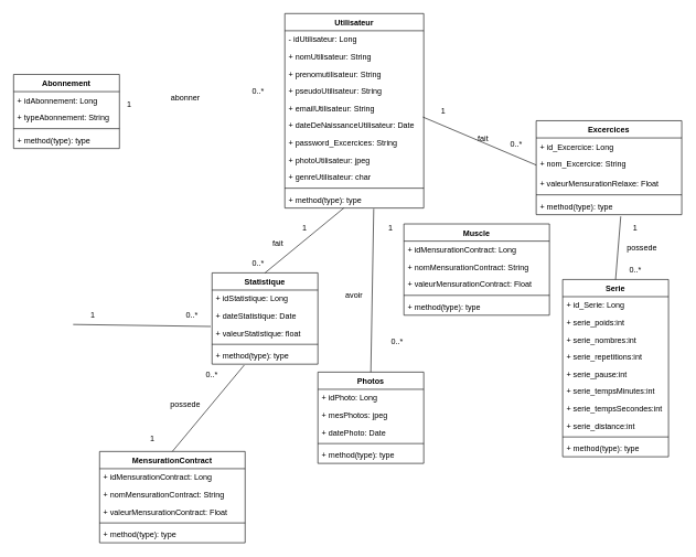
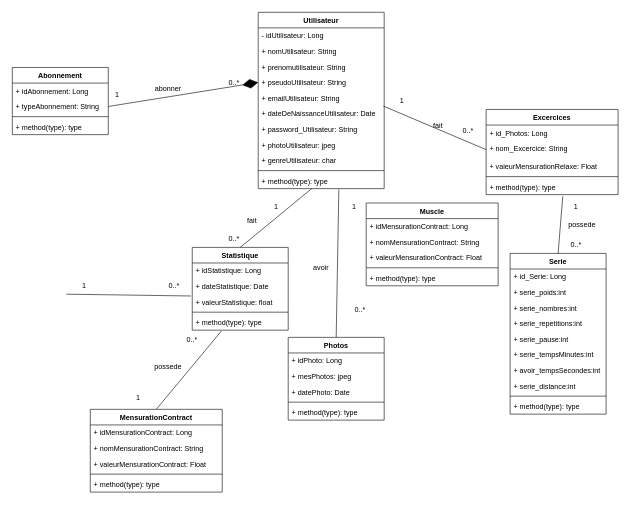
  <mxCell id="0" />
  <mxCell id="1" parent="0" />
  <mxCell id="2" value="Utilisateur" style="swimlane;fontStyle=1;align=center;verticalAlign=top;childLayout=stackLayout;horizontal=1;startSize=26;horizontalStack=0;resizeParent=1;resizeParentMax=0;resizeLast=0;collapsible=1;marginBottom=0;" parent="1" vertex="1"><mxGeometry x="430" y="20" width="210" height="294" as="geometry"><mxRectangle x="230" y="80" width="100" height="30" as="alternateBounds" /></mxGeometry></mxCell>
  <mxCell id="3" value="- idUtilisateur: Long" style="text;strokeColor=none;fillColor=none;align=left;verticalAlign=top;spacingLeft=4;spacingRight=4;overflow=hidden;rotatable=0;points=[[0,0.5],[1,0.5]];portConstraint=eastwest;" parent="2" vertex="1"><mxGeometry y="26" width="210" height="26" as="geometry" /></mxCell>
  <mxCell id="4" value="+ nomUtilisateur: String" style="text;strokeColor=none;fillColor=none;align=left;verticalAlign=top;spacingLeft=4;spacingRight=4;overflow=hidden;rotatable=0;points=[[0,0.5],[1,0.5]];portConstraint=eastwest;" parent="2" vertex="1"><mxGeometry y="52" width="210" height="26" as="geometry" /></mxCell>
  <mxCell id="5" value="+ prenomutilisateur: String" style="text;strokeColor=none;fillColor=none;align=left;verticalAlign=top;spacingLeft=4;spacingRight=4;overflow=hidden;rotatable=0;points=[[0,0.5],[1,0.5]];portConstraint=eastwest;" parent="2" vertex="1"><mxGeometry y="78" width="210" height="26" as="geometry" /></mxCell>
  <mxCell id="6" value="+ pseudoUtilisateur: String" style="text;strokeColor=none;fillColor=none;align=left;verticalAlign=top;spacingLeft=4;spacingRight=4;overflow=hidden;rotatable=0;points=[[0,0.5],[1,0.5]];portConstraint=eastwest;" parent="2" vertex="1"><mxGeometry y="104" width="210" height="26" as="geometry" /></mxCell>
  <mxCell id="7" value="+ emailUtilisateur: String" style="text;strokeColor=none;fillColor=none;align=left;verticalAlign=top;spacingLeft=4;spacingRight=4;overflow=hidden;rotatable=0;points=[[0,0.5],[1,0.5]];portConstraint=eastwest;" parent="2" vertex="1"><mxGeometry y="130" width="210" height="26" as="geometry" /></mxCell>
  <mxCell id="8" value="+ dateDeNaissanceUtilisateur: Date" style="text;strokeColor=none;fillColor=none;align=left;verticalAlign=top;spacingLeft=4;spacingRight=4;overflow=hidden;rotatable=0;points=[[0,0.5],[1,0.5]];portConstraint=eastwest;" parent="2" vertex="1"><mxGeometry y="156" width="210" height="26" as="geometry" /></mxCell>
- <mxCell id="9" value="+ password_Excercices: String" style="text;strokeColor=none;fillColor=none;align=left;verticalAlign=top;spacingLeft=4;spacingRight=4;overflow=hidden;rotatable=0;points=[[0,0.5],[1,0.5]];portConstraint=eastwest;" parent="2" vertex="1"><mxGeometry y="182" width="210" height="26" as="geometry" /></mxCell>
+ <mxCell id="9" value="+ password_Utilisateur: String" style="text;strokeColor=none;fillColor=none;align=left;verticalAlign=top;spacingLeft=4;spacingRight=4;overflow=hidden;rotatable=0;points=[[0,0.5],[1,0.5]];portConstraint=eastwest;" parent="2" vertex="1"><mxGeometry y="182" width="210" height="26" as="geometry" /></mxCell>
  <mxCell id="10" value="+ photoUtilisateur: jpeg" style="text;strokeColor=none;fillColor=none;align=left;verticalAlign=top;spacingLeft=4;spacingRight=4;overflow=hidden;rotatable=0;points=[[0,0.5],[1,0.5]];portConstraint=eastwest;" parent="2" vertex="1"><mxGeometry y="208" width="210" height="26" as="geometry" /></mxCell>
  <mxCell id="11" value="+ genreUtilisateur: char" style="text;strokeColor=none;fillColor=none;align=left;verticalAlign=top;spacingLeft=4;spacingRight=4;overflow=hidden;rotatable=0;points=[[0,0.5],[1,0.5]];portConstraint=eastwest;" parent="2" vertex="1"><mxGeometry y="234" width="210" height="26" as="geometry" /></mxCell>
  <mxCell id="12" value="" style="line;strokeWidth=1;fillColor=none;align=left;verticalAlign=middle;spacingTop=-1;spacingLeft=3;spacingRight=3;rotatable=0;labelPosition=right;points=[];portConstraint=eastwest;strokeColor=inherit;" parent="2" vertex="1"><mxGeometry y="260" width="210" height="8" as="geometry" /></mxCell>
  <mxCell id="13" value="+ method(type): type" style="text;strokeColor=none;fillColor=none;align=left;verticalAlign=top;spacingLeft=4;spacingRight=4;overflow=hidden;rotatable=0;points=[[0,0.5],[1,0.5]];portConstraint=eastwest;" parent="2" vertex="1"><mxGeometry y="268" width="210" height="26" as="geometry" /></mxCell>
  <mxCell id="14" value="Statistique" style="swimlane;fontStyle=1;align=center;verticalAlign=top;childLayout=stackLayout;horizontal=1;startSize=26;horizontalStack=0;resizeParent=1;resizeParentMax=0;resizeLast=0;collapsible=1;marginBottom=0;" parent="1" vertex="1"><mxGeometry x="320" y="412" width="160" height="138" as="geometry" /></mxCell>
  <mxCell id="15" value="+ idStatistique: Long" style="text;strokeColor=none;fillColor=none;align=left;verticalAlign=top;spacingLeft=4;spacingRight=4;overflow=hidden;rotatable=0;points=[[0,0.5],[1,0.5]];portConstraint=eastwest;" parent="14" vertex="1"><mxGeometry y="26" width="160" height="26" as="geometry" /></mxCell>
  <mxCell id="16" value="+ dateStatistique: Date" style="text;strokeColor=none;fillColor=none;align=left;verticalAlign=top;spacingLeft=4;spacingRight=4;overflow=hidden;rotatable=0;points=[[0,0.5],[1,0.5]];portConstraint=eastwest;" parent="14" vertex="1"><mxGeometry y="52" width="160" height="26" as="geometry" /></mxCell>
  <mxCell id="17" value="+ valeurStatistique: float&#10;" style="text;strokeColor=none;fillColor=none;align=left;verticalAlign=top;spacingLeft=4;spacingRight=4;overflow=hidden;rotatable=0;points=[[0,0.5],[1,0.5]];portConstraint=eastwest;" parent="14" vertex="1"><mxGeometry y="78" width="160" height="26" as="geometry" /></mxCell>
  <mxCell id="18" value="" style="line;strokeWidth=1;fillColor=none;align=left;verticalAlign=middle;spacingTop=-1;spacingLeft=3;spacingRight=3;rotatable=0;labelPosition=right;points=[];portConstraint=eastwest;strokeColor=inherit;" parent="14" vertex="1"><mxGeometry y="104" width="160" height="8" as="geometry" /></mxCell>
  <mxCell id="19" value="+ method(type): type" style="text;strokeColor=none;fillColor=none;align=left;verticalAlign=top;spacingLeft=4;spacingRight=4;overflow=hidden;rotatable=0;points=[[0,0.5],[1,0.5]];portConstraint=eastwest;" parent="14" vertex="1"><mxGeometry y="112" width="160" height="26" as="geometry" /></mxCell>
  <mxCell id="20" value="Excercices" style="swimlane;fontStyle=1;align=center;verticalAlign=top;childLayout=stackLayout;horizontal=1;startSize=26;horizontalStack=0;resizeParent=1;resizeParentMax=0;resizeLast=0;collapsible=1;marginBottom=0;" parent="1" vertex="1"><mxGeometry x="810" y="182" width="220" height="142" as="geometry" /></mxCell>
- <mxCell id="21" value="+ id_Excercice: Long" style="text;strokeColor=none;fillColor=none;align=left;verticalAlign=top;spacingLeft=4;spacingRight=4;overflow=hidden;rotatable=0;points=[[0,0.5],[1,0.5]];portConstraint=eastwest;" parent="20" vertex="1"><mxGeometry y="26" width="220" height="26" as="geometry" /></mxCell>
+ <mxCell id="21" value="+ id_Photos: Long" style="text;strokeColor=none;fillColor=none;align=left;verticalAlign=top;spacingLeft=4;spacingRight=4;overflow=hidden;rotatable=0;points=[[0,0.5],[1,0.5]];portConstraint=eastwest;" parent="20" vertex="1"><mxGeometry y="26" width="220" height="26" as="geometry" /></mxCell>
  <mxCell id="22" value="+ nom_Excercice: String" style="text;strokeColor=none;fillColor=none;align=left;verticalAlign=top;spacingLeft=4;spacingRight=4;overflow=hidden;rotatable=0;points=[[0,0.5],[1,0.5]];portConstraint=eastwest;" parent="20" vertex="1"><mxGeometry y="52" width="220" height="30" as="geometry" /></mxCell>
  <mxCell id="23" value="+ valeurMensurationRelaxe: Float&#10;" style="text;strokeColor=none;fillColor=none;align=left;verticalAlign=top;spacingLeft=4;spacingRight=4;overflow=hidden;rotatable=0;points=[[0,0.5],[1,0.5]];portConstraint=eastwest;" parent="20" vertex="1"><mxGeometry y="82" width="220" height="26" as="geometry" /></mxCell>
  <mxCell id="24" value="" style="line;strokeWidth=1;fillColor=none;align=left;verticalAlign=middle;spacingTop=-1;spacingLeft=3;spacingRight=3;rotatable=0;labelPosition=right;points=[];portConstraint=eastwest;strokeColor=inherit;" parent="20" vertex="1"><mxGeometry y="108" width="220" height="8" as="geometry" /></mxCell>
  <mxCell id="25" value="+ method(type): type" style="text;strokeColor=none;fillColor=none;align=left;verticalAlign=top;spacingLeft=4;spacingRight=4;overflow=hidden;rotatable=0;points=[[0,0.5],[1,0.5]];portConstraint=eastwest;" parent="20" vertex="1"><mxGeometry y="116" width="220" height="26" as="geometry" /></mxCell>
  <mxCell id="26" value="MensurationContract" style="swimlane;fontStyle=1;align=center;verticalAlign=top;childLayout=stackLayout;horizontal=1;startSize=26;horizontalStack=0;resizeParent=1;resizeParentMax=0;resizeLast=0;collapsible=1;marginBottom=0;" parent="1" vertex="1"><mxGeometry x="150" y="682" width="220" height="138" as="geometry" /></mxCell>
  <mxCell id="27" value="+ idMensurationContract: Long" style="text;strokeColor=none;fillColor=none;align=left;verticalAlign=top;spacingLeft=4;spacingRight=4;overflow=hidden;rotatable=0;points=[[0,0.5],[1,0.5]];portConstraint=eastwest;" parent="26" vertex="1"><mxGeometry y="26" width="220" height="26" as="geometry" /></mxCell>
  <mxCell id="28" value="+ nomMensurationContract: String" style="text;strokeColor=none;fillColor=none;align=left;verticalAlign=top;spacingLeft=4;spacingRight=4;overflow=hidden;rotatable=0;points=[[0,0.5],[1,0.5]];portConstraint=eastwest;" parent="26" vertex="1"><mxGeometry y="52" width="220" height="26" as="geometry" /></mxCell>
  <mxCell id="29" value="+ valeurMensurationContract: Float&#10;" style="text;strokeColor=none;fillColor=none;align=left;verticalAlign=top;spacingLeft=4;spacingRight=4;overflow=hidden;rotatable=0;points=[[0,0.5],[1,0.5]];portConstraint=eastwest;" parent="26" vertex="1"><mxGeometry y="78" width="220" height="26" as="geometry" /></mxCell>
  <mxCell id="30" value="" style="line;strokeWidth=1;fillColor=none;align=left;verticalAlign=middle;spacingTop=-1;spacingLeft=3;spacingRight=3;rotatable=0;labelPosition=right;points=[];portConstraint=eastwest;strokeColor=inherit;" parent="26" vertex="1"><mxGeometry y="104" width="220" height="8" as="geometry" /></mxCell>
  <mxCell id="31" value="+ method(type): type" style="text;strokeColor=none;fillColor=none;align=left;verticalAlign=top;spacingLeft=4;spacingRight=4;overflow=hidden;rotatable=0;points=[[0,0.5],[1,0.5]];portConstraint=eastwest;" parent="26" vertex="1"><mxGeometry y="112" width="220" height="26" as="geometry" /></mxCell>
  <mxCell id="32" value="" style="endArrow=none;html=1;rounded=0;exitX=0.5;exitY=0;exitDx=0;exitDy=0;entryX=0.304;entryY=1.055;entryDx=0;entryDy=0;entryPerimeter=0;" parent="1" source="26" target="19" edge="1"><mxGeometry width="50" height="50" relative="1" as="geometry"><mxPoint x="530" y="482" as="sourcePoint" /><mxPoint x="580" y="432" as="targetPoint" /></mxGeometry></mxCell>
  <mxCell id="33" value="possede" style="text;html=1;strokeColor=none;fillColor=none;align=center;verticalAlign=middle;whiteSpace=wrap;rounded=0;" parent="1" vertex="1"><mxGeometry x="250" y="596.5" width="60" height="30" as="geometry" /></mxCell>
  <mxCell id="34" value="fait" style="text;html=1;strokeColor=none;fillColor=none;align=center;verticalAlign=middle;whiteSpace=wrap;rounded=0;" parent="1" vertex="1"><mxGeometry x="700" y="194" width="60" height="30" as="geometry" /></mxCell>
  <mxCell id="35" value="" style="endArrow=none;html=1;rounded=0;exitX=0;exitY=0.5;exitDx=0;exitDy=0;entryX=0.994;entryY=0.017;entryDx=0;entryDy=0;entryPerimeter=0;" parent="1" source="22" target="8" edge="1"><mxGeometry width="50" height="50" relative="1" as="geometry"><mxPoint x="530" y="482" as="sourcePoint" /><mxPoint x="580" y="432" as="targetPoint" /></mxGeometry></mxCell>
  <mxCell id="36" value="1" style="text;html=1;strokeColor=none;fillColor=none;align=center;verticalAlign=middle;whiteSpace=wrap;rounded=0;" parent="1" vertex="1"><mxGeometry x="200" y="648" width="60" height="30" as="geometry" /></mxCell>
  <mxCell id="37" value="0..*" style="text;html=1;strokeColor=none;fillColor=none;align=center;verticalAlign=middle;whiteSpace=wrap;rounded=0;" parent="1" vertex="1"><mxGeometry x="290" y="550" width="60" height="32" as="geometry" /></mxCell>
  <mxCell id="38" value="0..*" style="text;html=1;strokeColor=none;fillColor=none;align=center;verticalAlign=middle;whiteSpace=wrap;rounded=0;" parent="1" vertex="1"><mxGeometry x="750" y="202" width="60" height="32" as="geometry" /></mxCell>
  <mxCell id="39" value="1" style="text;html=1;strokeColor=none;fillColor=none;align=center;verticalAlign=middle;whiteSpace=wrap;rounded=0;" parent="1" vertex="1"><mxGeometry x="640" y="152" width="60" height="30" as="geometry" /></mxCell>
  <mxCell id="40" value="fait" style="text;html=1;strokeColor=none;fillColor=none;align=center;verticalAlign=middle;whiteSpace=wrap;rounded=0;" parent="1" vertex="1"><mxGeometry x="390" y="352" width="60" height="30" as="geometry" /></mxCell>
  <mxCell id="41" value="" style="endArrow=none;html=1;rounded=0;exitX=0.5;exitY=0;exitDx=0;exitDy=0;" parent="1" source="14" target="13" edge="1"><mxGeometry width="50" height="50" relative="1" as="geometry"><mxPoint x="530" y="592" as="sourcePoint" /><mxPoint x="580" y="542" as="targetPoint" /></mxGeometry></mxCell>
  <mxCell id="42" value="0..*" style="text;html=1;strokeColor=none;fillColor=none;align=center;verticalAlign=middle;whiteSpace=wrap;rounded=0;" parent="1" vertex="1"><mxGeometry x="360" y="382" width="60" height="30" as="geometry" /></mxCell>
  <mxCell id="43" value="1" style="text;html=1;strokeColor=none;fillColor=none;align=center;verticalAlign=middle;whiteSpace=wrap;rounded=0;" parent="1" vertex="1"><mxGeometry x="430" y="330" width="60" height="30" as="geometry" /></mxCell>
  <mxCell id="44" value="Photos" style="swimlane;fontStyle=1;align=center;verticalAlign=top;childLayout=stackLayout;horizontal=1;startSize=26;horizontalStack=0;resizeParent=1;resizeParentMax=0;resizeLast=0;collapsible=1;marginBottom=0;" parent="1" vertex="1"><mxGeometry x="480" y="562" width="160" height="138" as="geometry" /></mxCell>
  <mxCell id="45" value="+ idPhoto: Long" style="text;strokeColor=none;fillColor=none;align=left;verticalAlign=top;spacingLeft=4;spacingRight=4;overflow=hidden;rotatable=0;points=[[0,0.5],[1,0.5]];portConstraint=eastwest;" parent="44" vertex="1"><mxGeometry y="26" width="160" height="26" as="geometry" /></mxCell>
  <mxCell id="46" value="+ mesPhotos: jpeg" style="text;strokeColor=none;fillColor=none;align=left;verticalAlign=top;spacingLeft=4;spacingRight=4;overflow=hidden;rotatable=0;points=[[0,0.5],[1,0.5]];portConstraint=eastwest;" parent="44" vertex="1"><mxGeometry y="52" width="160" height="26" as="geometry" /></mxCell>
  <mxCell id="47" value="+ datePhoto: Date" style="text;strokeColor=none;fillColor=none;align=left;verticalAlign=top;spacingLeft=4;spacingRight=4;overflow=hidden;rotatable=0;points=[[0,0.5],[1,0.5]];portConstraint=eastwest;" parent="44" vertex="1"><mxGeometry y="78" width="160" height="26" as="geometry" /></mxCell>
  <mxCell id="48" value="" style="line;strokeWidth=1;fillColor=none;align=left;verticalAlign=middle;spacingTop=-1;spacingLeft=3;spacingRight=3;rotatable=0;labelPosition=right;points=[];portConstraint=eastwest;strokeColor=inherit;" parent="44" vertex="1"><mxGeometry y="104" width="160" height="8" as="geometry" /></mxCell>
  <mxCell id="49" value="+ method(type): type" style="text;strokeColor=none;fillColor=none;align=left;verticalAlign=top;spacingLeft=4;spacingRight=4;overflow=hidden;rotatable=0;points=[[0,0.5],[1,0.5]];portConstraint=eastwest;" parent="44" vertex="1"><mxGeometry y="112" width="160" height="26" as="geometry" /></mxCell>
  <mxCell id="50" value="" style="endArrow=none;html=1;rounded=0;entryX=0.64;entryY=1.045;entryDx=0;entryDy=0;entryPerimeter=0;exitX=0.5;exitY=0;exitDx=0;exitDy=0;" parent="1" source="44" target="13" edge="1"><mxGeometry width="50" height="50" relative="1" as="geometry"><mxPoint x="530" y="482" as="sourcePoint" /><mxPoint x="580" y="432" as="targetPoint" /></mxGeometry></mxCell>
  <mxCell id="51" value="avoir" style="text;html=1;strokeColor=none;fillColor=none;align=center;verticalAlign=middle;whiteSpace=wrap;rounded=0;" parent="1" vertex="1"><mxGeometry x="505" y="432" width="60" height="30" as="geometry" /></mxCell>
  <mxCell id="52" value="1" style="text;html=1;strokeColor=none;fillColor=none;align=center;verticalAlign=middle;whiteSpace=wrap;rounded=0;" parent="1" vertex="1"><mxGeometry x="560" y="330" width="60" height="30" as="geometry" /></mxCell>
  <mxCell id="53" value="0..*" style="text;html=1;strokeColor=none;fillColor=none;align=center;verticalAlign=middle;whiteSpace=wrap;rounded=0;" parent="1" vertex="1"><mxGeometry x="570" y="502" width="60" height="30" as="geometry" /></mxCell>
  <mxCell id="54" value="" style="endArrow=none;html=1;rounded=0;exitX=1;exitY=0.5;exitDx=0;exitDy=0;entryX=-0.013;entryY=0.116;entryDx=0;entryDy=0;entryPerimeter=0;" parent="1" target="17" edge="1"><mxGeometry width="50" height="50" relative="1" as="geometry"><mxPoint x="110" y="490" as="sourcePoint" /><mxPoint x="550" y="542" as="targetPoint" /></mxGeometry></mxCell>
  <mxCell id="55" value="1" style="text;html=1;strokeColor=none;fillColor=none;align=center;verticalAlign=middle;whiteSpace=wrap;rounded=0;" parent="1" vertex="1"><mxGeometry x="110" y="462" width="60" height="30" as="geometry" /></mxCell>
  <mxCell id="56" value="0..*" style="text;html=1;strokeColor=none;fillColor=none;align=center;verticalAlign=middle;whiteSpace=wrap;rounded=0;" parent="1" vertex="1"><mxGeometry x="260" y="462" width="60" height="30" as="geometry" /></mxCell>
  <mxCell id="57" value="Abonnement" style="swimlane;fontStyle=1;align=center;verticalAlign=top;childLayout=stackLayout;horizontal=1;startSize=26;horizontalStack=0;resizeParent=1;resizeParentMax=0;resizeLast=0;collapsible=1;marginBottom=0;" parent="1" vertex="1"><mxGeometry x="20" y="112" width="160" height="112" as="geometry" /></mxCell>
  <mxCell id="58" value="+ idAbonnement: Long" style="text;strokeColor=none;fillColor=none;align=left;verticalAlign=top;spacingLeft=4;spacingRight=4;overflow=hidden;rotatable=0;points=[[0,0.5],[1,0.5]];portConstraint=eastwest;" parent="57" vertex="1"><mxGeometry y="26" width="160" height="26" as="geometry" /></mxCell>
  <mxCell id="59" value="+ typeAbonnement: String" style="text;strokeColor=none;fillColor=none;align=left;verticalAlign=top;spacingLeft=4;spacingRight=4;overflow=hidden;rotatable=0;points=[[0,0.5],[1,0.5]];portConstraint=eastwest;" parent="57" vertex="1"><mxGeometry y="52" width="160" height="26" as="geometry" /></mxCell>
  <mxCell id="60" value="" style="line;strokeWidth=1;fillColor=none;align=left;verticalAlign=middle;spacingTop=-1;spacingLeft=3;spacingRight=3;rotatable=0;labelPosition=right;points=[];portConstraint=eastwest;strokeColor=inherit;" parent="57" vertex="1"><mxGeometry y="78" width="160" height="8" as="geometry" /></mxCell>
  <mxCell id="61" value="+ method(type): type" style="text;strokeColor=none;fillColor=none;align=left;verticalAlign=top;spacingLeft=4;spacingRight=4;overflow=hidden;rotatable=0;points=[[0,0.5],[1,0.5]];portConstraint=eastwest;" parent="57" vertex="1"><mxGeometry y="86" width="160" height="26" as="geometry" /></mxCell>
+ <mxCell id="62" value="" style="endArrow=diamondThin;endFill=1;endSize=24;html=1;rounded=0;entryX=0;entryY=0.5;entryDx=0;entryDy=0;exitX=1;exitY=0.5;exitDx=0;exitDy=0;" parent="1" source="59" target="6" edge="1"><mxGeometry width="160" relative="1" as="geometry"><mxPoint x="270" y="452" as="sourcePoint" /><mxPoint x="430" y="452" as="targetPoint" /></mxGeometry></mxCell>
  <mxCell id="63" value="abonner" style="text;html=1;strokeColor=none;fillColor=none;align=center;verticalAlign=middle;whiteSpace=wrap;rounded=0;" parent="1" vertex="1"><mxGeometry x="250" y="132" width="60" height="30" as="geometry" /></mxCell>
  <mxCell id="64" value="1" style="text;html=1;strokeColor=none;fillColor=none;align=center;verticalAlign=middle;whiteSpace=wrap;rounded=0;" parent="1" vertex="1"><mxGeometry x="180" y="142" width="30" height="30" as="geometry" /></mxCell>
  <mxCell id="65" value="0..*" style="text;html=1;strokeColor=none;fillColor=none;align=center;verticalAlign=middle;whiteSpace=wrap;rounded=0;" parent="1" vertex="1"><mxGeometry x="360" y="122" width="60" height="30" as="geometry" /></mxCell>
  <mxCell id="66" value="Serie" style="swimlane;fontStyle=1;align=center;verticalAlign=top;childLayout=stackLayout;horizontal=1;startSize=26;horizontalStack=0;resizeParent=1;resizeParentMax=0;resizeLast=0;collapsible=1;marginBottom=0;" vertex="1" parent="1"><mxGeometry x="850" y="422" width="160" height="268" as="geometry" /></mxCell>
  <mxCell id="67" value="+ id_Serie: Long" style="text;strokeColor=none;fillColor=none;align=left;verticalAlign=top;spacingLeft=4;spacingRight=4;overflow=hidden;rotatable=0;points=[[0,0.5],[1,0.5]];portConstraint=eastwest;" vertex="1" parent="66"><mxGeometry y="26" width="160" height="26" as="geometry" /></mxCell>
  <mxCell id="68" value="+ serie_poids:int" style="text;strokeColor=none;fillColor=none;align=left;verticalAlign=top;spacingLeft=4;spacingRight=4;overflow=hidden;rotatable=0;points=[[0,0.5],[1,0.5]];portConstraint=eastwest;" vertex="1" parent="66"><mxGeometry y="52" width="160" height="26" as="geometry" /></mxCell>
  <mxCell id="69" value="+ serie_nombres:int" style="text;strokeColor=none;fillColor=none;align=left;verticalAlign=top;spacingLeft=4;spacingRight=4;overflow=hidden;rotatable=0;points=[[0,0.5],[1,0.5]];portConstraint=eastwest;" vertex="1" parent="66"><mxGeometry y="78" width="160" height="26" as="geometry" /></mxCell>
  <mxCell id="70" value="+ serie_repetitions:int" style="text;strokeColor=none;fillColor=none;align=left;verticalAlign=top;spacingLeft=4;spacingRight=4;overflow=hidden;rotatable=0;points=[[0,0.5],[1,0.5]];portConstraint=eastwest;" vertex="1" parent="66"><mxGeometry y="104" width="160" height="26" as="geometry" /></mxCell>
  <mxCell id="71" value="+ serie_pause:int" style="text;strokeColor=none;fillColor=none;align=left;verticalAlign=top;spacingLeft=4;spacingRight=4;overflow=hidden;rotatable=0;points=[[0,0.5],[1,0.5]];portConstraint=eastwest;" vertex="1" parent="66"><mxGeometry y="130" width="160" height="26" as="geometry" /></mxCell>
  <mxCell id="72" value="+ serie_tempsMinutes:int" style="text;strokeColor=none;fillColor=none;align=left;verticalAlign=top;spacingLeft=4;spacingRight=4;overflow=hidden;rotatable=0;points=[[0,0.5],[1,0.5]];portConstraint=eastwest;" vertex="1" parent="66"><mxGeometry y="156" width="160" height="26" as="geometry" /></mxCell>
- <mxCell id="73" value="+ serie_tempsSecondes:int" style="text;strokeColor=none;fillColor=none;align=left;verticalAlign=top;spacingLeft=4;spacingRight=4;overflow=hidden;rotatable=0;points=[[0,0.5],[1,0.5]];portConstraint=eastwest;" vertex="1" parent="66"><mxGeometry y="182" width="160" height="26" as="geometry" /></mxCell>
+ <mxCell id="73" value="+ avoir_tempsSecondes:int" style="text;strokeColor=none;fillColor=none;align=left;verticalAlign=top;spacingLeft=4;spacingRight=4;overflow=hidden;rotatable=0;points=[[0,0.5],[1,0.5]];portConstraint=eastwest;" vertex="1" parent="66"><mxGeometry y="182" width="160" height="26" as="geometry" /></mxCell>
  <mxCell id="74" value="+ serie_distance:int" style="text;strokeColor=none;fillColor=none;align=left;verticalAlign=top;spacingLeft=4;spacingRight=4;overflow=hidden;rotatable=0;points=[[0,0.5],[1,0.5]];portConstraint=eastwest;" vertex="1" parent="66"><mxGeometry y="208" width="160" height="26" as="geometry" /></mxCell>
  <mxCell id="75" value="" style="line;strokeWidth=1;fillColor=none;align=left;verticalAlign=middle;spacingTop=-1;spacingLeft=3;spacingRight=3;rotatable=0;labelPosition=right;points=[];portConstraint=eastwest;strokeColor=inherit;" vertex="1" parent="66"><mxGeometry y="234" width="160" height="8" as="geometry" /></mxCell>
  <mxCell id="76" value="+ method(type): type" style="text;strokeColor=none;fillColor=none;align=left;verticalAlign=top;spacingLeft=4;spacingRight=4;overflow=hidden;rotatable=0;points=[[0,0.5],[1,0.5]];portConstraint=eastwest;" vertex="1" parent="66"><mxGeometry y="242" width="160" height="26" as="geometry" /></mxCell>
  <mxCell id="77" value="" style="endArrow=none;html=1;rounded=0;entryX=0.581;entryY=1.1;entryDx=0;entryDy=0;entryPerimeter=0;exitX=0.5;exitY=0;exitDx=0;exitDy=0;" edge="1" parent="1" source="66" target="25"><mxGeometry width="50" height="50" relative="1" as="geometry"><mxPoint x="520" y="462" as="sourcePoint" /><mxPoint x="570" y="412" as="targetPoint" /></mxGeometry></mxCell>
  <mxCell id="78" value="possede" style="text;html=1;strokeColor=none;fillColor=none;align=center;verticalAlign=middle;whiteSpace=wrap;rounded=0;" vertex="1" parent="1"><mxGeometry x="940" y="360" width="60" height="30" as="geometry" /></mxCell>
  <mxCell id="79" value="1" style="text;html=1;strokeColor=none;fillColor=none;align=center;verticalAlign=middle;whiteSpace=wrap;rounded=0;" vertex="1" parent="1"><mxGeometry x="930" y="330" width="60" height="30" as="geometry" /></mxCell>
  <mxCell id="80" value="0..*" style="text;html=1;strokeColor=none;fillColor=none;align=center;verticalAlign=middle;whiteSpace=wrap;rounded=0;" vertex="1" parent="1"><mxGeometry x="930" y="392" width="60" height="30" as="geometry" /></mxCell>
  <mxCell id="81" value="Muscle" style="swimlane;fontStyle=1;align=center;verticalAlign=top;childLayout=stackLayout;horizontal=1;startSize=26;horizontalStack=0;resizeParent=1;resizeParentMax=0;resizeLast=0;collapsible=1;marginBottom=0;" vertex="1" parent="1"><mxGeometry x="610" y="338" width="220" height="138" as="geometry" /></mxCell>
  <mxCell id="82" value="+ idMensurationContract: Long" style="text;strokeColor=none;fillColor=none;align=left;verticalAlign=top;spacingLeft=4;spacingRight=4;overflow=hidden;rotatable=0;points=[[0,0.5],[1,0.5]];portConstraint=eastwest;" vertex="1" parent="81"><mxGeometry y="26" width="220" height="26" as="geometry" /></mxCell>
  <mxCell id="83" value="+ nomMensurationContract: String" style="text;strokeColor=none;fillColor=none;align=left;verticalAlign=top;spacingLeft=4;spacingRight=4;overflow=hidden;rotatable=0;points=[[0,0.5],[1,0.5]];portConstraint=eastwest;" vertex="1" parent="81"><mxGeometry y="52" width="220" height="26" as="geometry" /></mxCell>
  <mxCell id="84" value="+ valeurMensurationContract: Float&#10;" style="text;strokeColor=none;fillColor=none;align=left;verticalAlign=top;spacingLeft=4;spacingRight=4;overflow=hidden;rotatable=0;points=[[0,0.5],[1,0.5]];portConstraint=eastwest;" vertex="1" parent="81"><mxGeometry y="78" width="220" height="26" as="geometry" /></mxCell>
  <mxCell id="85" value="" style="line;strokeWidth=1;fillColor=none;align=left;verticalAlign=middle;spacingTop=-1;spacingLeft=3;spacingRight=3;rotatable=0;labelPosition=right;points=[];portConstraint=eastwest;strokeColor=inherit;" vertex="1" parent="81"><mxGeometry y="104" width="220" height="8" as="geometry" /></mxCell>
  <mxCell id="86" value="+ method(type): type" style="text;strokeColor=none;fillColor=none;align=left;verticalAlign=top;spacingLeft=4;spacingRight=4;overflow=hidden;rotatable=0;points=[[0,0.5],[1,0.5]];portConstraint=eastwest;" vertex="1" parent="81"><mxGeometry y="112" width="220" height="26" as="geometry" /></mxCell>
